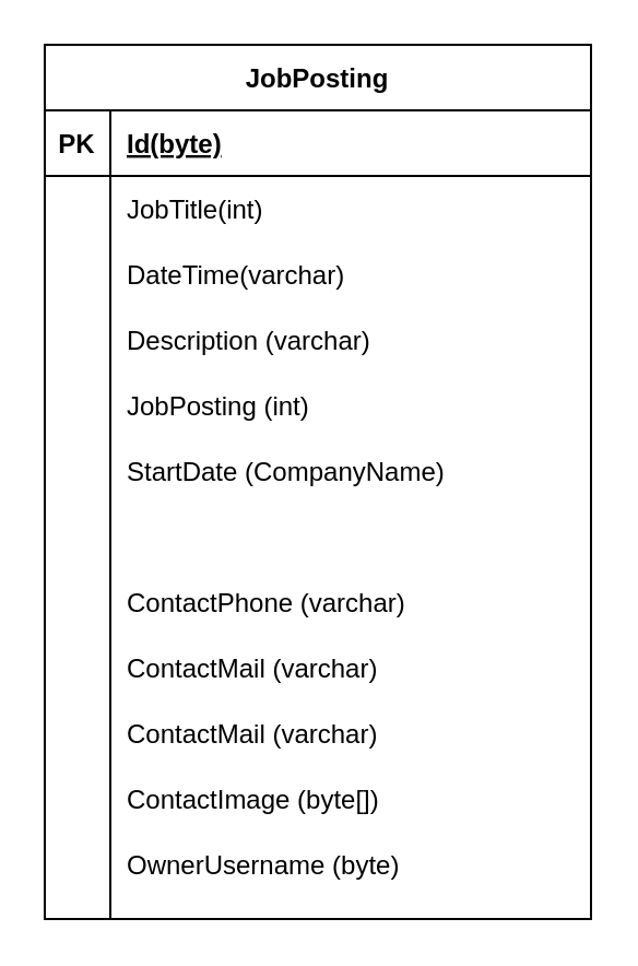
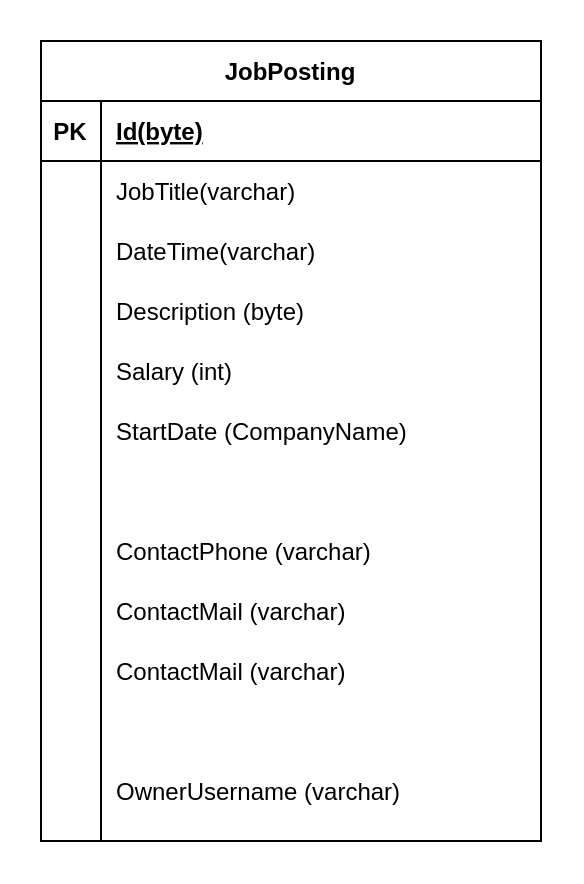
  <mxCell id="0" />
  <mxCell id="1" parent="0" />
  <mxCell id="2" value="JobPosting" style="shape=table;startSize=30;container=1;collapsible=1;childLayout=tableLayout;fixedRows=1;rowLines=0;fontStyle=1;align=center;resizeLast=1;" parent="1" vertex="1"><mxGeometry x="20" y="20" width="250" height="400" as="geometry" /></mxCell>
  <mxCell id="3" value="" style="shape=partialRectangle;collapsible=0;dropTarget=0;pointerEvents=0;fillColor=none;points=[[0,0.5],[1,0.5]];portConstraint=eastwest;top=0;left=0;right=0;bottom=1;" parent="2" vertex="1"><mxGeometry y="30" width="250" height="30" as="geometry" /></mxCell>
  <mxCell id="4" value="PK" style="shape=partialRectangle;overflow=hidden;connectable=0;fillColor=none;top=0;left=0;bottom=0;right=0;fontStyle=1;" parent="3" vertex="1"><mxGeometry width="30" height="30" as="geometry"><mxRectangle width="30" height="30" as="alternateBounds" /></mxGeometry></mxCell>
  <mxCell id="5" value="Id(byte)" style="shape=partialRectangle;overflow=hidden;connectable=0;fillColor=none;top=0;left=0;bottom=0;right=0;align=left;spacingLeft=6;fontStyle=5;" parent="3" vertex="1"><mxGeometry x="30" width="220" height="30" as="geometry"><mxRectangle width="220" height="30" as="alternateBounds" /></mxGeometry></mxCell>
  <mxCell id="6" value="" style="shape=partialRectangle;collapsible=0;dropTarget=0;pointerEvents=0;fillColor=none;points=[[0,0.5],[1,0.5]];portConstraint=eastwest;top=0;left=0;right=0;bottom=0;" parent="2" vertex="1"><mxGeometry y="60" width="250" height="30" as="geometry" /></mxCell>
  <mxCell id="7" value="" style="shape=partialRectangle;overflow=hidden;connectable=0;fillColor=none;top=0;left=0;bottom=0;right=0;" parent="6" vertex="1"><mxGeometry width="30" height="30" as="geometry"><mxRectangle width="30" height="30" as="alternateBounds" /></mxGeometry></mxCell>
- <mxCell id="8" value="JobTitle(int)" style="shape=partialRectangle;overflow=hidden;connectable=0;fillColor=none;top=0;left=0;bottom=0;right=0;align=left;spacingLeft=6;" parent="6" vertex="1"><mxGeometry x="30" width="220" height="30" as="geometry"><mxRectangle width="220" height="30" as="alternateBounds" /></mxGeometry></mxCell>
+ <mxCell id="8" value="JobTitle(varchar)" style="shape=partialRectangle;overflow=hidden;connectable=0;fillColor=none;top=0;left=0;bottom=0;right=0;align=left;spacingLeft=6;" parent="6" vertex="1"><mxGeometry x="30" width="220" height="30" as="geometry"><mxRectangle width="220" height="30" as="alternateBounds" /></mxGeometry></mxCell>
  <mxCell id="9" value="DateTime(varchar)" style="shape=partialRectangle;overflow=hidden;connectable=0;fillColor=none;top=0;left=0;bottom=0;right=0;align=left;spacingLeft=6;" vertex="1" parent="1"><mxGeometry x="50" y="110" width="220" height="30" as="geometry"><mxRectangle width="220" height="30" as="alternateBounds" /></mxGeometry></mxCell>
- <mxCell id="10" value="Description (varchar)" style="shape=partialRectangle;overflow=hidden;connectable=0;fillColor=none;top=0;left=0;bottom=0;right=0;align=left;spacingLeft=6;" vertex="1" parent="1"><mxGeometry x="50" y="140" width="220" height="30" as="geometry"><mxRectangle width="220" height="30" as="alternateBounds" /></mxGeometry></mxCell>
- <mxCell id="11" value="JobPosting (int)" style="shape=partialRectangle;overflow=hidden;connectable=0;fillColor=none;top=0;left=0;bottom=0;right=0;align=left;spacingLeft=6;" vertex="1" parent="1"><mxGeometry x="50" y="170" width="220" height="30" as="geometry"><mxRectangle width="220" height="30" as="alternateBounds" /></mxGeometry></mxCell>
+ <mxCell id="10" value="Description (byte)" style="shape=partialRectangle;overflow=hidden;connectable=0;fillColor=none;top=0;left=0;bottom=0;right=0;align=left;spacingLeft=6;" vertex="1" parent="1"><mxGeometry x="50" y="140" width="220" height="30" as="geometry"><mxRectangle width="220" height="30" as="alternateBounds" /></mxGeometry></mxCell>
+ <mxCell id="11" value="Salary (int)" style="shape=partialRectangle;overflow=hidden;connectable=0;fillColor=none;top=0;left=0;bottom=0;right=0;align=left;spacingLeft=6;" vertex="1" parent="1"><mxGeometry x="50" y="170" width="220" height="30" as="geometry"><mxRectangle width="220" height="30" as="alternateBounds" /></mxGeometry></mxCell>
  <mxCell id="12" value="StartDate (CompanyName)" style="shape=partialRectangle;overflow=hidden;connectable=0;fillColor=none;top=0;left=0;bottom=0;right=0;align=left;spacingLeft=6;" vertex="1" parent="1"><mxGeometry x="50" y="200" width="220" height="30" as="geometry"><mxRectangle width="220" height="30" as="alternateBounds" /></mxGeometry></mxCell>
  <mxCell id="13" value="ContactPhone (varchar)" style="shape=partialRectangle;overflow=hidden;connectable=0;fillColor=none;top=0;left=0;bottom=0;right=0;align=left;spacingLeft=6;" vertex="1" parent="1"><mxGeometry x="50" y="260" width="220" height="30" as="geometry"><mxRectangle width="220" height="30" as="alternateBounds" /></mxGeometry></mxCell>
  <mxCell id="14" value="ContactMail (varchar)" style="shape=partialRectangle;overflow=hidden;connectable=0;fillColor=none;top=0;left=0;bottom=0;right=0;align=left;spacingLeft=6;" vertex="1" parent="1"><mxGeometry x="50" y="290" width="220" height="30" as="geometry"><mxRectangle width="220" height="30" as="alternateBounds" /></mxGeometry></mxCell>
  <mxCell id="15" value="ContactMail (varchar)" style="shape=partialRectangle;overflow=hidden;connectable=0;fillColor=none;top=0;left=0;bottom=0;right=0;align=left;spacingLeft=6;" vertex="1" parent="1"><mxGeometry x="50" y="320" width="220" height="30" as="geometry"><mxRectangle width="220" height="30" as="alternateBounds" /></mxGeometry></mxCell>
- <mxCell id="16" value="ContactImage (byte[])" style="shape=partialRectangle;overflow=hidden;connectable=0;fillColor=none;top=0;left=0;bottom=0;right=0;align=left;spacingLeft=6;" vertex="1" parent="1"><mxGeometry x="50" y="350" width="220" height="30" as="geometry"><mxRectangle width="220" height="30" as="alternateBounds" /></mxGeometry></mxCell>
- <mxCell id="17" value="OwnerUsername (byte)" style="shape=partialRectangle;overflow=hidden;connectable=0;fillColor=none;top=0;left=0;bottom=0;right=0;align=left;spacingLeft=6;" vertex="1" parent="1"><mxGeometry x="50" y="380" width="220" height="30" as="geometry"><mxRectangle width="220" height="30" as="alternateBounds" /></mxGeometry></mxCell>
+ <mxCell id="17" value="OwnerUsername (varchar)" style="shape=partialRectangle;overflow=hidden;connectable=0;fillColor=none;top=0;left=0;bottom=0;right=0;align=left;spacingLeft=6;" vertex="1" parent="1"><mxGeometry x="50" y="380" width="220" height="30" as="geometry"><mxRectangle width="220" height="30" as="alternateBounds" /></mxGeometry></mxCell>
  <mxCell id="18" value="" style="endArrow=none;html=1;rounded=0;" edge="1" parent="1"><mxGeometry width="50" height="50" relative="1" as="geometry"><mxPoint x="50" y="420" as="sourcePoint" /><mxPoint x="50" y="60" as="targetPoint" /></mxGeometry></mxCell>
